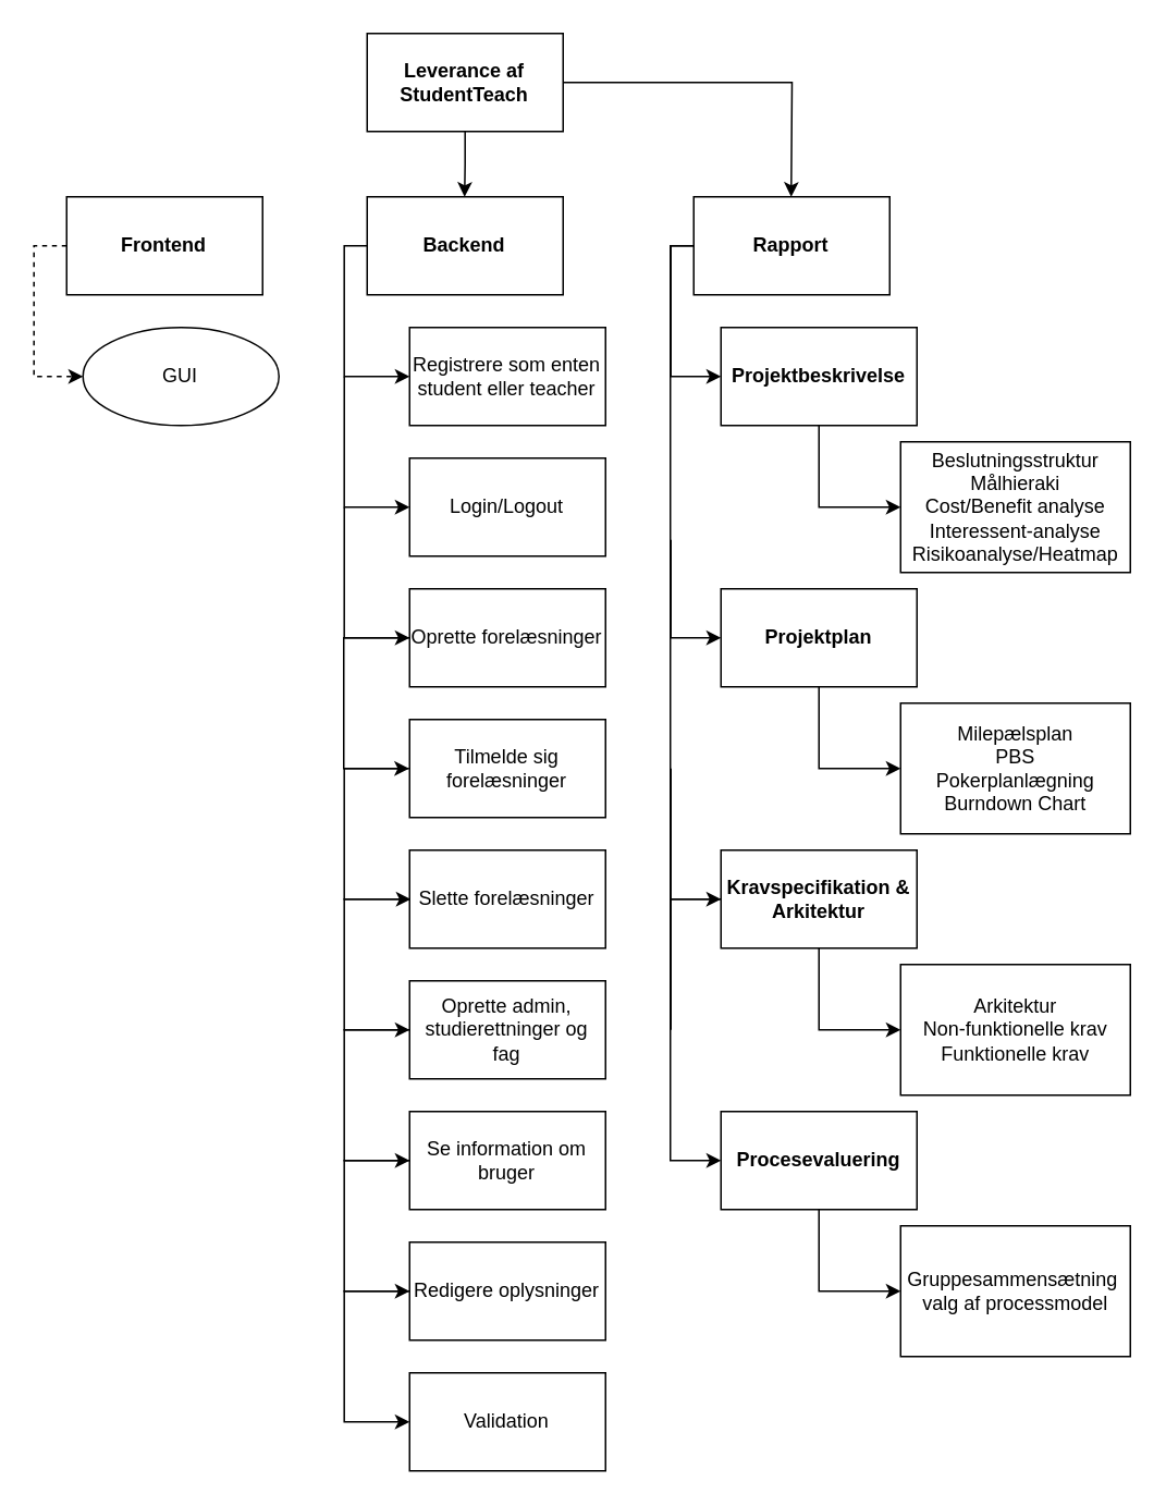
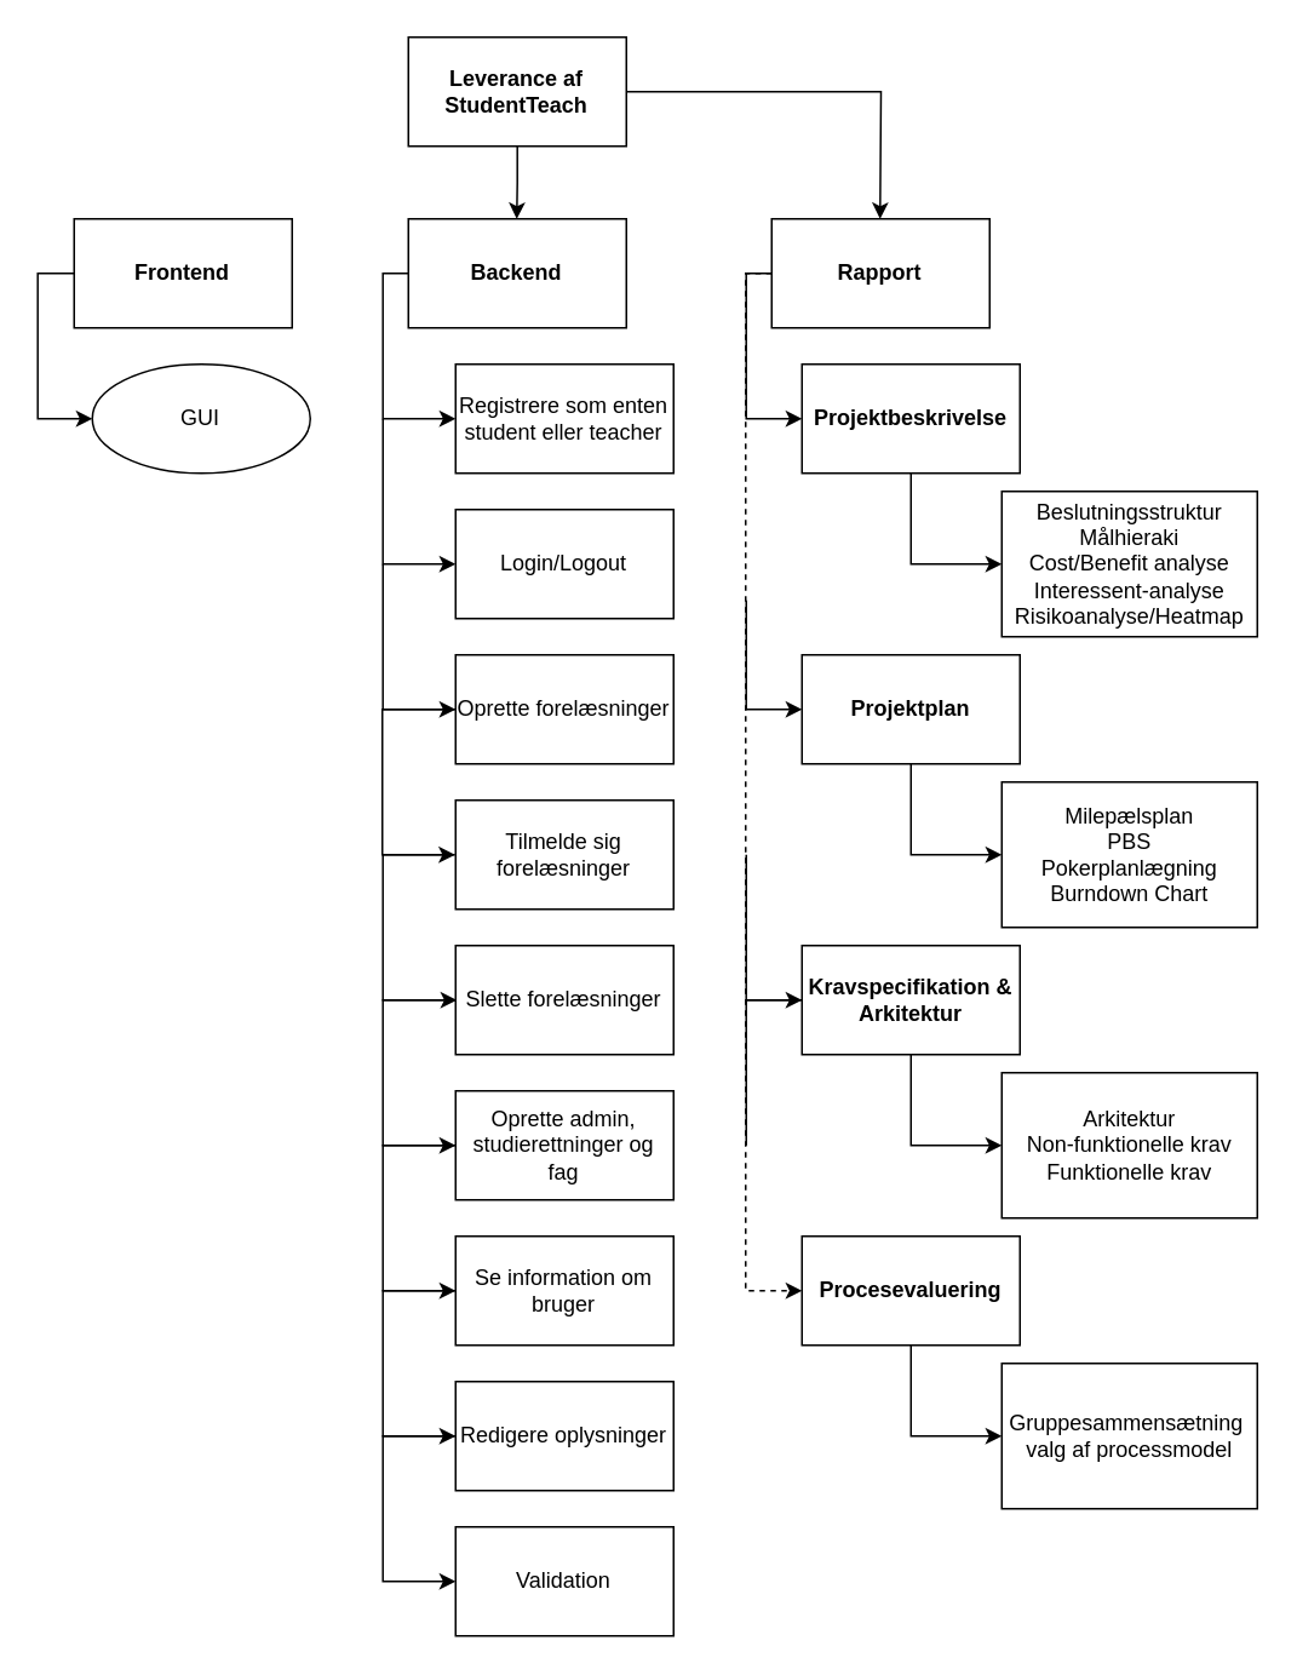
  <mxCell id="0" />
  <mxCell id="1" parent="0" />
  <mxCell id="2" value="" style="edgeStyle=orthogonalEdgeStyle;rounded=0;orthogonalLoop=1;jettySize=auto;html=1;" parent="1" source="4" edge="1"><mxGeometry relative="1" as="geometry"><mxPoint x="284" y="120" as="targetPoint" /></mxGeometry></mxCell>
  <mxCell id="3" value="" style="edgeStyle=orthogonalEdgeStyle;rounded=0;orthogonalLoop=1;jettySize=auto;html=1;" parent="1" source="4" edge="1"><mxGeometry relative="1" as="geometry"><mxPoint x="484" y="120" as="targetPoint" /></mxGeometry></mxCell>
  <mxCell id="4" value="&lt;b&gt;Leverance af StudentTeach&lt;/b&gt;" style="rounded=0;whiteSpace=wrap;html=1;" parent="1" vertex="1"><mxGeometry x="224.33" y="20" width="120" height="60" as="geometry" /></mxCell>
  <mxCell id="5" value="" style="edgeStyle=orthogonalEdgeStyle;rounded=0;orthogonalLoop=1;jettySize=auto;html=1;" parent="1" source="7" edge="1"><mxGeometry relative="1" as="geometry"><Array as="points"><mxPoint x="410.33" y="150" /><mxPoint x="410.33" y="230" /></Array><mxPoint x="441" y="230" as="targetPoint" /></mxGeometry></mxCell>
- <mxCell id="6" value="" style="edgeStyle=orthogonalEdgeStyle;rounded=0;orthogonalLoop=1;jettySize=auto;html=1;entryX=0;entryY=0.5;entryDx=0;entryDy=0;" parent="1" source="7" target="28" edge="1"><mxGeometry relative="1" as="geometry"><mxPoint x="441" y="630" as="targetPoint" /><Array as="points"><mxPoint x="410" y="150" /><mxPoint x="410" y="710" /></Array></mxGeometry></mxCell>
+ <mxCell id="6" value="" style="edgeStyle=orthogonalEdgeStyle;rounded=0;orthogonalLoop=1;jettySize=auto;html=1;entryX=0;entryY=0.5;entryDx=0;entryDy=0;dashed=1;" parent="1" source="7" target="28" edge="1"><mxGeometry relative="1" as="geometry"><mxPoint x="441" y="630" as="targetPoint" /><Array as="points"><mxPoint x="410" y="150" /><mxPoint x="410" y="710" /></Array></mxGeometry></mxCell>
  <mxCell id="7" value="&lt;b&gt;Rapport&lt;/b&gt;" style="rounded=0;whiteSpace=wrap;html=1;" parent="1" vertex="1"><mxGeometry x="424.33" y="120" width="120" height="60" as="geometry" /></mxCell>
  <mxCell id="8" value="Beslutningsstruktur&lt;br&gt;Målhieraki&lt;br&gt;Cost/Benefit analyse&lt;br&gt;Interessent-analyse&lt;br&gt;Risikoanalyse/Heatmap" style="rounded=0;whiteSpace=wrap;html=1;" parent="1" vertex="1"><mxGeometry x="551" y="270" width="140.67" height="80" as="geometry" /></mxCell>
  <mxCell id="9" value="" style="edgeStyle=orthogonalEdgeStyle;rounded=0;orthogonalLoop=1;jettySize=auto;html=1;" parent="1" edge="1"><mxGeometry relative="1" as="geometry"><Array as="points"><mxPoint x="410.33" y="550" /></Array><mxPoint x="410.33" y="470" as="sourcePoint" /><mxPoint x="450.33" y="550" as="targetPoint" /></mxGeometry></mxCell>
  <mxCell id="10" value="&lt;b&gt;Projektplan&lt;/b&gt;" style="rounded=0;whiteSpace=wrap;html=1;" parent="1" vertex="1"><mxGeometry x="441" y="360" width="120" height="60" as="geometry" /></mxCell>
  <mxCell id="11" value="" style="edgeStyle=orthogonalEdgeStyle;rounded=0;orthogonalLoop=1;jettySize=auto;html=1;" parent="1" source="12" target="14" edge="1"><mxGeometry relative="1" as="geometry"><Array as="points"><mxPoint x="210.33" y="150" /><mxPoint x="210.33" y="230" /></Array></mxGeometry></mxCell>
  <mxCell id="12" value="&lt;b&gt;Backend&lt;/b&gt;" style="rounded=0;whiteSpace=wrap;html=1;" parent="1" vertex="1"><mxGeometry x="224.33" y="120" width="120" height="60" as="geometry" /></mxCell>
  <mxCell id="13" value="" style="edgeStyle=orthogonalEdgeStyle;rounded=0;orthogonalLoop=1;jettySize=auto;html=1;" parent="1" target="16" edge="1"><mxGeometry relative="1" as="geometry"><mxPoint x="210.33" y="230" as="sourcePoint" /><Array as="points"><mxPoint x="210.33" y="310" /></Array></mxGeometry></mxCell>
  <mxCell id="14" value="Registrere som enten student eller teacher" style="rounded=0;whiteSpace=wrap;html=1;" parent="1" vertex="1"><mxGeometry x="250.33" y="200" width="120" height="60" as="geometry" /></mxCell>
  <mxCell id="15" value="" style="edgeStyle=orthogonalEdgeStyle;rounded=0;orthogonalLoop=1;jettySize=auto;html=1;" parent="1" edge="1"><mxGeometry relative="1" as="geometry"><mxPoint x="210.33" y="310" as="sourcePoint" /><Array as="points"><mxPoint x="210.33" y="390" /></Array><mxPoint x="250.33" y="390" as="targetPoint" /></mxGeometry></mxCell>
  <mxCell id="16" value="Login/Logout" style="rounded=0;whiteSpace=wrap;html=1;" parent="1" vertex="1"><mxGeometry x="250.33" y="280" width="120" height="60" as="geometry" /></mxCell>
  <mxCell id="17" value="" style="edgeStyle=orthogonalEdgeStyle;rounded=0;orthogonalLoop=1;jettySize=auto;html=1;" parent="1" edge="1"><mxGeometry relative="1" as="geometry"><Array as="points"><mxPoint x="210" y="390" /><mxPoint x="210" y="470" /><mxPoint x="250" y="470" /></Array><mxPoint x="250.33" y="390" as="sourcePoint" /><mxPoint x="250" y="470" as="targetPoint" /></mxGeometry></mxCell>
  <mxCell id="18" value="" style="edgeStyle=orthogonalEdgeStyle;rounded=0;orthogonalLoop=1;jettySize=auto;html=1;" parent="1" edge="1"><mxGeometry relative="1" as="geometry"><Array as="points"><mxPoint x="210.33" y="470" /><mxPoint x="210.33" y="550" /></Array><mxPoint x="250" y="470" as="sourcePoint" /><mxPoint x="251" y="550" as="targetPoint" /></mxGeometry></mxCell>
  <mxCell id="19" value="Oprette forelæsninger" style="rounded=0;whiteSpace=wrap;html=1;" parent="1" vertex="1"><mxGeometry x="250.33" y="360" width="120" height="60" as="geometry" /></mxCell>
  <mxCell id="20" value="Tilmelde sig forelæsninger" style="rounded=0;whiteSpace=wrap;html=1;" parent="1" vertex="1"><mxGeometry x="250.33" y="440" width="120" height="60" as="geometry" /></mxCell>
- <mxCell id="21" value="" style="edgeStyle=orthogonalEdgeStyle;rounded=0;orthogonalLoop=1;jettySize=auto;html=1;dashed=1;" parent="1" source="22" target="23" edge="1"><mxGeometry relative="1" as="geometry"><Array as="points"><mxPoint x="20.33" y="150" /><mxPoint x="20.33" y="230" /></Array></mxGeometry></mxCell>
+ <mxCell id="21" value="" style="edgeStyle=orthogonalEdgeStyle;rounded=0;orthogonalLoop=1;jettySize=auto;html=1;" parent="1" source="22" target="23" edge="1"><mxGeometry relative="1" as="geometry"><Array as="points"><mxPoint x="20.33" y="150" /><mxPoint x="20.33" y="230" /></Array></mxGeometry></mxCell>
  <mxCell id="22" value="&lt;b&gt;Frontend&lt;/b&gt;" style="rounded=0;whiteSpace=wrap;html=1;" parent="1" vertex="1"><mxGeometry x="40.33" y="120" width="120" height="60" as="geometry" /></mxCell>
  <mxCell id="23" value="GUI" style="ellipse;whiteSpace=wrap;html=1;" parent="1" vertex="1"><mxGeometry x="50.33" y="200" width="120" height="60" as="geometry" /></mxCell>
  <mxCell id="24" value="" style="edgeStyle=orthogonalEdgeStyle;rounded=0;orthogonalLoop=1;jettySize=auto;html=1;" parent="1" edge="1"><mxGeometry relative="1" as="geometry"><Array as="points"><mxPoint x="210.33" y="550" /><mxPoint x="210.33" y="630" /></Array><mxPoint x="250.33" y="550" as="sourcePoint" /><mxPoint x="250.33" y="630" as="targetPoint" /></mxGeometry></mxCell>
  <mxCell id="25" value="Slette forelæsninger" style="rounded=0;whiteSpace=wrap;html=1;" parent="1" vertex="1"><mxGeometry x="250.33" y="520" width="120" height="60" as="geometry" /></mxCell>
  <mxCell id="26" value="&lt;b&gt;Kravspecifikation &amp;amp; Arkitektur&lt;/b&gt;" style="rounded=0;whiteSpace=wrap;html=1;" parent="1" vertex="1"><mxGeometry x="441" y="520" width="120" height="60" as="geometry" /></mxCell>
  <mxCell id="27" value="" style="edgeStyle=orthogonalEdgeStyle;rounded=0;orthogonalLoop=1;jettySize=auto;html=1;" parent="1" edge="1"><mxGeometry relative="1" as="geometry"><mxPoint x="410.33" y="630" as="sourcePoint" /><mxPoint x="441" y="550" as="targetPoint" /><Array as="points"><mxPoint x="410.33" y="630" /><mxPoint x="410.33" y="710" /></Array></mxGeometry></mxCell>
  <mxCell id="28" value="&lt;b&gt;Procesevaluering&lt;/b&gt;" style="rounded=0;whiteSpace=wrap;html=1;" parent="1" vertex="1"><mxGeometry x="441" y="680" width="120" height="60" as="geometry" /></mxCell>
  <mxCell id="29" value="&lt;b&gt;Projektbeskrivelse&lt;/b&gt;" style="rounded=0;whiteSpace=wrap;html=1;" parent="1" vertex="1"><mxGeometry x="441" y="200" width="120" height="60" as="geometry" /></mxCell>
  <mxCell id="30" value="Oprette admin, studierettninger og fag" style="rounded=0;whiteSpace=wrap;html=1;" parent="1" vertex="1"><mxGeometry x="250.33" y="600" width="120" height="60" as="geometry" /></mxCell>
  <mxCell id="31" value="" style="edgeStyle=orthogonalEdgeStyle;rounded=0;orthogonalLoop=1;jettySize=auto;html=1;exitX=0.5;exitY=1;exitDx=0;exitDy=0;" parent="1" source="29" edge="1"><mxGeometry relative="1" as="geometry"><Array as="points"><mxPoint x="501" y="310" /><mxPoint x="551" y="310" /></Array><mxPoint x="551" y="310" as="targetPoint" /><mxPoint x="510.7" y="270" as="sourcePoint" /></mxGeometry></mxCell>
  <mxCell id="32" value="" style="edgeStyle=orthogonalEdgeStyle;rounded=0;orthogonalLoop=1;jettySize=auto;html=1;entryX=0;entryY=0.5;entryDx=0;entryDy=0;" parent="1" target="10" edge="1"><mxGeometry relative="1" as="geometry"><Array as="points"><mxPoint x="410" y="390" /></Array><mxPoint x="410.33" y="330" as="sourcePoint" /><mxPoint x="431" y="410" as="targetPoint" /></mxGeometry></mxCell>
  <mxCell id="33" value="" style="edgeStyle=orthogonalEdgeStyle;rounded=0;orthogonalLoop=1;jettySize=auto;html=1;exitX=0.5;exitY=1;exitDx=0;exitDy=0;" parent="1" edge="1"><mxGeometry relative="1" as="geometry"><Array as="points"><mxPoint x="501" y="470" /><mxPoint x="551" y="470" /></Array><mxPoint x="551" y="470" as="targetPoint" /><mxPoint x="501" y="420" as="sourcePoint" /></mxGeometry></mxCell>
  <mxCell id="34" value="Milepælsplan&lt;br&gt;PBS&lt;br&gt;Pokerplanlægning&lt;br&gt;Burndown Chart" style="rounded=0;whiteSpace=wrap;html=1;" parent="1" vertex="1"><mxGeometry x="551" y="430" width="140.67" height="80" as="geometry" /></mxCell>
  <mxCell id="35" value="" style="edgeStyle=orthogonalEdgeStyle;rounded=0;orthogonalLoop=1;jettySize=auto;html=1;exitX=0.5;exitY=1;exitDx=0;exitDy=0;" parent="1" edge="1"><mxGeometry relative="1" as="geometry"><Array as="points"><mxPoint x="501" y="630" /><mxPoint x="551" y="630" /></Array><mxPoint x="551" y="630" as="targetPoint" /><mxPoint x="501" y="580" as="sourcePoint" /></mxGeometry></mxCell>
  <mxCell id="36" value="Arkitektur&lt;br&gt;Non-funktionelle krav&lt;br&gt;Funktionelle krav" style="rounded=0;whiteSpace=wrap;html=1;" parent="1" vertex="1"><mxGeometry x="551" y="590" width="140.67" height="80" as="geometry" /></mxCell>
  <mxCell id="37" value="" style="edgeStyle=orthogonalEdgeStyle;rounded=0;orthogonalLoop=1;jettySize=auto;html=1;exitX=0.5;exitY=1;exitDx=0;exitDy=0;" parent="1" edge="1"><mxGeometry relative="1" as="geometry"><Array as="points"><mxPoint x="501" y="790" /><mxPoint x="551" y="790" /></Array><mxPoint x="551" y="790" as="targetPoint" /><mxPoint x="501" y="740" as="sourcePoint" /></mxGeometry></mxCell>
  <mxCell id="38" value="Gruppesammensætning&amp;nbsp;&lt;br&gt;valg af processmodel" style="rounded=0;whiteSpace=wrap;html=1;" parent="1" vertex="1"><mxGeometry x="551" y="750" width="140.67" height="80" as="geometry" /></mxCell>
  <mxCell id="39" value="" style="edgeStyle=orthogonalEdgeStyle;rounded=0;orthogonalLoop=1;jettySize=auto;html=1;" edge="1" parent="1"><mxGeometry relative="1" as="geometry"><Array as="points"><mxPoint x="210.33" y="630" /><mxPoint x="210.33" y="710" /></Array><mxPoint x="250.33" y="630" as="sourcePoint" /><mxPoint x="250.33" y="710" as="targetPoint" /></mxGeometry></mxCell>
  <mxCell id="40" value="Se information om bruger" style="rounded=0;whiteSpace=wrap;html=1;" vertex="1" parent="1"><mxGeometry x="250.33" y="680" width="120" height="60" as="geometry" /></mxCell>
  <mxCell id="41" value="" style="edgeStyle=orthogonalEdgeStyle;rounded=0;orthogonalLoop=1;jettySize=auto;html=1;" edge="1" parent="1"><mxGeometry relative="1" as="geometry"><Array as="points"><mxPoint x="210.33" y="710" /><mxPoint x="210.33" y="790" /></Array><mxPoint x="250.33" y="710" as="sourcePoint" /><mxPoint x="250.33" y="790" as="targetPoint" /></mxGeometry></mxCell>
  <mxCell id="42" value="Redigere oplysninger" style="rounded=0;whiteSpace=wrap;html=1;" vertex="1" parent="1"><mxGeometry x="250.33" y="760" width="120" height="60" as="geometry" /></mxCell>
  <mxCell id="43" value="" style="edgeStyle=orthogonalEdgeStyle;rounded=0;orthogonalLoop=1;jettySize=auto;html=1;" edge="1" parent="1"><mxGeometry relative="1" as="geometry"><Array as="points"><mxPoint x="210.33" y="790" /><mxPoint x="210.33" y="870" /></Array><mxPoint x="250.33" y="790" as="sourcePoint" /><mxPoint x="250.33" y="870" as="targetPoint" /></mxGeometry></mxCell>
  <mxCell id="44" value="Validation" style="rounded=0;whiteSpace=wrap;html=1;" vertex="1" parent="1"><mxGeometry x="250.33" y="840" width="120" height="60" as="geometry" /></mxCell>
